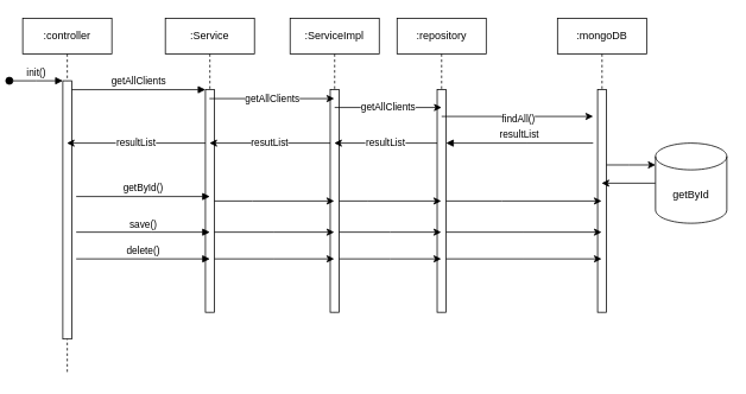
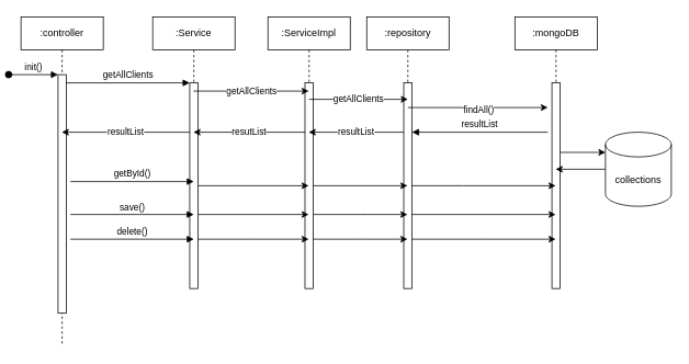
  <mxCell id="0" />
  <mxCell id="1" parent="0" />
  <mxCell id="2" value=":controller" style="shape=umlLifeline;perimeter=lifelinePerimeter;whiteSpace=wrap;html=1;container=0;dropTarget=0;collapsible=0;recursiveResize=0;outlineConnect=0;portConstraint=eastwest;newEdgeStyle={&quot;edgeStyle&quot;:&quot;elbowEdgeStyle&quot;,&quot;elbow&quot;:&quot;vertical&quot;,&quot;curved&quot;:0,&quot;rounded&quot;:0};" parent="1" vertex="1"><mxGeometry x="20" y="20" width="100" height="400" as="geometry" /></mxCell>
  <mxCell id="3" value="" style="html=1;points=[];perimeter=orthogonalPerimeter;outlineConnect=0;targetShapes=umlLifeline;portConstraint=eastwest;newEdgeStyle={&quot;edgeStyle&quot;:&quot;elbowEdgeStyle&quot;,&quot;elbow&quot;:&quot;vertical&quot;,&quot;curved&quot;:0,&quot;rounded&quot;:0};" parent="2" vertex="1"><mxGeometry x="45" y="70" width="10" height="290" as="geometry" /></mxCell>
  <mxCell id="4" value="init()" style="html=1;verticalAlign=bottom;startArrow=oval;endArrow=block;startSize=8;edgeStyle=elbowEdgeStyle;elbow=vertical;curved=0;rounded=0;" parent="2" target="3" edge="1"><mxGeometry relative="1" as="geometry"><mxPoint x="-15" y="70" as="sourcePoint" /></mxGeometry></mxCell>
  <mxCell id="5" value=":Service" style="shape=umlLifeline;perimeter=lifelinePerimeter;whiteSpace=wrap;html=1;container=0;dropTarget=0;collapsible=0;recursiveResize=0;outlineConnect=0;portConstraint=eastwest;newEdgeStyle={&quot;edgeStyle&quot;:&quot;elbowEdgeStyle&quot;,&quot;elbow&quot;:&quot;vertical&quot;,&quot;curved&quot;:0,&quot;rounded&quot;:0};" parent="1" vertex="1"><mxGeometry x="180" y="20" width="100" height="330" as="geometry" /></mxCell>
  <mxCell id="6" value="" style="html=1;points=[];perimeter=orthogonalPerimeter;outlineConnect=0;targetShapes=umlLifeline;portConstraint=eastwest;newEdgeStyle={&quot;edgeStyle&quot;:&quot;elbowEdgeStyle&quot;,&quot;elbow&quot;:&quot;vertical&quot;,&quot;curved&quot;:0,&quot;rounded&quot;:0};" parent="5" vertex="1"><mxGeometry x="45" y="80" width="10" height="250" as="geometry" /></mxCell>
  <mxCell id="7" value="getAllClients" style="html=1;verticalAlign=bottom;endArrow=block;edgeStyle=elbowEdgeStyle;elbow=vertical;curved=0;rounded=0;" parent="1" source="3" target="6" edge="1"><mxGeometry relative="1" as="geometry"><mxPoint x="175" y="110" as="sourcePoint" /><Array as="points"><mxPoint x="160" y="100" /></Array></mxGeometry></mxCell>
  <mxCell id="8" value="resultList" style="html=1;verticalAlign=bottom;endArrow=block;edgeStyle=elbowEdgeStyle;elbow=vertical;curved=0;rounded=0;" parent="1" edge="1"><mxGeometry x="0.006" relative="1" as="geometry"><mxPoint x="660" y="160" as="sourcePoint" /><Array as="points"><mxPoint x="585" y="160" /></Array><mxPoint x="495" y="160" as="targetPoint" /><mxPoint as="offset" /></mxGeometry></mxCell>
  <mxCell id="9" value=":ServiceImpl" style="shape=umlLifeline;perimeter=lifelinePerimeter;whiteSpace=wrap;html=1;container=0;dropTarget=0;collapsible=0;recursiveResize=0;outlineConnect=0;portConstraint=eastwest;newEdgeStyle={&quot;edgeStyle&quot;:&quot;elbowEdgeStyle&quot;,&quot;elbow&quot;:&quot;vertical&quot;,&quot;curved&quot;:0,&quot;rounded&quot;:0};" vertex="1" parent="1"><mxGeometry x="320" y="20" width="100" height="330" as="geometry" /></mxCell>
  <mxCell id="10" value="" style="html=1;points=[];perimeter=orthogonalPerimeter;outlineConnect=0;targetShapes=umlLifeline;portConstraint=eastwest;newEdgeStyle={&quot;edgeStyle&quot;:&quot;elbowEdgeStyle&quot;,&quot;elbow&quot;:&quot;vertical&quot;,&quot;curved&quot;:0,&quot;rounded&quot;:0};" vertex="1" parent="9"><mxGeometry x="45" y="80" width="10" height="250" as="geometry" /></mxCell>
  <mxCell id="11" value="&lt;span style=&quot;color: rgb(0, 0, 0); font-family: Helvetica; font-size: 11px; font-style: normal; font-variant-ligatures: normal; font-variant-caps: normal; font-weight: 400; letter-spacing: normal; orphans: 2; text-align: center; text-indent: 0px; text-transform: none; widows: 2; word-spacing: 0px; -webkit-text-stroke-width: 0px; white-space: nowrap; background-color: rgb(255, 255, 255); text-decoration-thickness: initial; text-decoration-style: initial; text-decoration-color: initial; display: inline !important; float: none;&quot;&gt;getAllClients&lt;/span&gt;" style="endArrow=classic;html=1;rounded=0;" edge="1" parent="1"><mxGeometry width="50" height="50" relative="1" as="geometry"><mxPoint x="229.5" y="110" as="sourcePoint" /><mxPoint x="369.5" y="110" as="targetPoint" /></mxGeometry></mxCell>
  <mxCell id="12" value=":repository" style="shape=umlLifeline;perimeter=lifelinePerimeter;whiteSpace=wrap;html=1;container=0;dropTarget=0;collapsible=0;recursiveResize=0;outlineConnect=0;portConstraint=eastwest;newEdgeStyle={&quot;edgeStyle&quot;:&quot;elbowEdgeStyle&quot;,&quot;elbow&quot;:&quot;vertical&quot;,&quot;curved&quot;:0,&quot;rounded&quot;:0};" vertex="1" parent="1"><mxGeometry x="440" y="20" width="100" height="330" as="geometry" /></mxCell>
  <mxCell id="13" value="" style="html=1;points=[];perimeter=orthogonalPerimeter;outlineConnect=0;targetShapes=umlLifeline;portConstraint=eastwest;newEdgeStyle={&quot;edgeStyle&quot;:&quot;elbowEdgeStyle&quot;,&quot;elbow&quot;:&quot;vertical&quot;,&quot;curved&quot;:0,&quot;rounded&quot;:0};" vertex="1" parent="12"><mxGeometry x="45" y="80" width="10" height="250" as="geometry" /></mxCell>
  <mxCell id="14" value="&lt;span style=&quot;color: rgb(0, 0, 0); font-family: Helvetica; font-size: 11px; font-style: normal; font-variant-ligatures: normal; font-variant-caps: normal; font-weight: 400; letter-spacing: normal; orphans: 2; text-align: center; text-indent: 0px; text-transform: none; widows: 2; word-spacing: 0px; -webkit-text-stroke-width: 0px; white-space: nowrap; background-color: rgb(255, 255, 255); text-decoration-thickness: initial; text-decoration-style: initial; text-decoration-color: initial; display: inline !important; float: none;&quot;&gt;getAllClients&lt;/span&gt;" style="endArrow=classic;html=1;rounded=0;" edge="1" parent="1"><mxGeometry width="50" height="50" relative="1" as="geometry"><mxPoint x="370" y="120" as="sourcePoint" /><mxPoint x="490" y="120" as="targetPoint" /></mxGeometry></mxCell>
  <mxCell id="15" value="" style="endArrow=classic;html=1;rounded=0;" edge="1" parent="1"><mxGeometry width="50" height="50" relative="1" as="geometry"><mxPoint x="490" y="130" as="sourcePoint" /><mxPoint x="660" y="130" as="targetPoint" /></mxGeometry></mxCell>
  <mxCell id="16" value="findAll()" style="edgeLabel;html=1;align=center;verticalAlign=middle;resizable=0;points=[];" vertex="1" connectable="0" parent="15"><mxGeometry x="-0.002" y="-2" relative="1" as="geometry"><mxPoint as="offset" /></mxGeometry></mxCell>
  <mxCell id="17" value="getById()" style="html=1;verticalAlign=bottom;endArrow=block;edgeStyle=elbowEdgeStyle;elbow=vertical;curved=0;rounded=0;" edge="1" parent="1"><mxGeometry relative="1" as="geometry"><mxPoint x="80" y="220" as="sourcePoint" /><Array as="points"><mxPoint x="165" y="220" /></Array><mxPoint x="230" y="220" as="targetPoint" /></mxGeometry></mxCell>
  <mxCell id="18" style="edgeStyle=elbowEdgeStyle;rounded=0;orthogonalLoop=1;jettySize=auto;html=1;elbow=vertical;curved=0;" edge="1" parent="1" source="6" target="9"><mxGeometry relative="1" as="geometry" /></mxCell>
  <mxCell id="19" style="edgeStyle=elbowEdgeStyle;rounded=0;orthogonalLoop=1;jettySize=auto;html=1;elbow=vertical;curved=0;" edge="1" parent="1" source="10" target="12"><mxGeometry relative="1" as="geometry" /></mxCell>
  <mxCell id="20" value=":mongoDB" style="shape=umlLifeline;perimeter=lifelinePerimeter;whiteSpace=wrap;html=1;container=0;dropTarget=0;collapsible=0;recursiveResize=0;outlineConnect=0;portConstraint=eastwest;newEdgeStyle={&quot;edgeStyle&quot;:&quot;elbowEdgeStyle&quot;,&quot;elbow&quot;:&quot;vertical&quot;,&quot;curved&quot;:0,&quot;rounded&quot;:0};" vertex="1" parent="1"><mxGeometry x="620" y="20" width="100" height="330" as="geometry" /></mxCell>
  <mxCell id="21" value="" style="html=1;points=[];perimeter=orthogonalPerimeter;outlineConnect=0;targetShapes=umlLifeline;portConstraint=eastwest;newEdgeStyle={&quot;edgeStyle&quot;:&quot;elbowEdgeStyle&quot;,&quot;elbow&quot;:&quot;vertical&quot;,&quot;curved&quot;:0,&quot;rounded&quot;:0};" vertex="1" parent="20"><mxGeometry x="45" y="80" width="10" height="250" as="geometry" /></mxCell>
  <mxCell id="22" style="edgeStyle=elbowEdgeStyle;rounded=0;orthogonalLoop=1;jettySize=auto;html=1;elbow=vertical;curved=0;" edge="1" parent="1" source="13" target="20"><mxGeometry relative="1" as="geometry" /></mxCell>
  <mxCell id="23" value="save()" style="html=1;verticalAlign=bottom;endArrow=block;edgeStyle=elbowEdgeStyle;elbow=vertical;curved=0;rounded=0;" edge="1" parent="1"><mxGeometry relative="1" as="geometry"><mxPoint x="80" y="260" as="sourcePoint" /><Array as="points"><mxPoint x="165" y="260" /></Array><mxPoint x="230" y="260" as="targetPoint" /></mxGeometry></mxCell>
  <mxCell id="24" value="delete()" style="html=1;verticalAlign=bottom;endArrow=block;edgeStyle=elbowEdgeStyle;elbow=vertical;curved=0;rounded=0;" edge="1" parent="1"><mxGeometry relative="1" as="geometry"><mxPoint x="80" y="290" as="sourcePoint" /><Array as="points"><mxPoint x="165" y="290" /></Array><mxPoint x="230" y="290" as="targetPoint" /></mxGeometry></mxCell>
  <mxCell id="25" style="edgeStyle=elbowEdgeStyle;rounded=0;orthogonalLoop=1;jettySize=auto;html=1;elbow=vertical;curved=0;" edge="1" parent="1"><mxGeometry relative="1" as="geometry"><mxPoint x="235" y="260" as="sourcePoint" /><mxPoint x="369.5" y="260" as="targetPoint" /></mxGeometry></mxCell>
  <mxCell id="26" style="edgeStyle=elbowEdgeStyle;rounded=0;orthogonalLoop=1;jettySize=auto;html=1;elbow=vertical;curved=0;" edge="1" parent="1"><mxGeometry relative="1" as="geometry"><mxPoint x="375" y="260" as="sourcePoint" /><mxPoint x="489.5" y="260" as="targetPoint" /></mxGeometry></mxCell>
  <mxCell id="27" style="edgeStyle=elbowEdgeStyle;rounded=0;orthogonalLoop=1;jettySize=auto;html=1;elbow=vertical;curved=0;" edge="1" parent="1"><mxGeometry relative="1" as="geometry"><mxPoint x="495" y="260" as="sourcePoint" /><mxPoint x="669.5" y="260" as="targetPoint" /></mxGeometry></mxCell>
  <mxCell id="28" style="edgeStyle=elbowEdgeStyle;rounded=0;orthogonalLoop=1;jettySize=auto;html=1;elbow=vertical;curved=0;" edge="1" parent="1"><mxGeometry relative="1" as="geometry"><mxPoint x="235" y="290" as="sourcePoint" /><mxPoint x="369.5" y="290" as="targetPoint" /></mxGeometry></mxCell>
  <mxCell id="29" style="edgeStyle=elbowEdgeStyle;rounded=0;orthogonalLoop=1;jettySize=auto;html=1;elbow=vertical;curved=0;" edge="1" parent="1"><mxGeometry relative="1" as="geometry"><mxPoint x="375" y="290" as="sourcePoint" /><mxPoint x="489.5" y="290" as="targetPoint" /></mxGeometry></mxCell>
  <mxCell id="30" style="edgeStyle=elbowEdgeStyle;rounded=0;orthogonalLoop=1;jettySize=auto;html=1;elbow=vertical;curved=0;" edge="1" parent="1"><mxGeometry relative="1" as="geometry"><mxPoint x="495" y="290" as="sourcePoint" /><mxPoint x="669.5" y="290" as="targetPoint" /></mxGeometry></mxCell>
  <mxCell id="31" value="resultList" style="edgeStyle=elbowEdgeStyle;rounded=0;orthogonalLoop=1;jettySize=auto;html=1;elbow=vertical;curved=0;" edge="1" parent="1"><mxGeometry relative="1" as="geometry"><mxPoint x="485" y="160" as="sourcePoint" /><mxPoint x="369.5" y="160" as="targetPoint" /></mxGeometry></mxCell>
  <mxCell id="32" value="resutList" style="edgeStyle=elbowEdgeStyle;rounded=0;orthogonalLoop=1;jettySize=auto;html=1;elbow=vertical;curved=0;" edge="1" parent="1"><mxGeometry relative="1" as="geometry"><mxPoint x="365" y="160" as="sourcePoint" /><mxPoint x="229.5" y="160" as="targetPoint" /></mxGeometry></mxCell>
  <mxCell id="33" value="resultList" style="edgeStyle=elbowEdgeStyle;rounded=0;orthogonalLoop=1;jettySize=auto;html=1;elbow=vertical;curved=0;" edge="1" parent="1"><mxGeometry relative="1" as="geometry"><mxPoint x="225" y="160" as="sourcePoint" /><mxPoint x="69.5" y="160" as="targetPoint" /></mxGeometry></mxCell>
  <mxCell id="34" style="edgeStyle=orthogonalEdgeStyle;rounded=0;orthogonalLoop=1;jettySize=auto;html=1;" edge="1" parent="1" source="35" target="20"><mxGeometry relative="1" as="geometry"><Array as="points"><mxPoint x="720" y="185" /><mxPoint x="720" y="185" /></Array></mxGeometry></mxCell>
- <mxCell id="35" value="getById" style="shape=cylinder3;whiteSpace=wrap;html=1;boundedLbl=1;backgroundOutline=1;size=15;" vertex="1" parent="1"><mxGeometry x="730" y="160" width="80" height="90" as="geometry" /></mxCell>
+ <mxCell id="35" value="collections" style="shape=cylinder3;whiteSpace=wrap;html=1;boundedLbl=1;backgroundOutline=1;size=15;" vertex="1" parent="1"><mxGeometry x="730" y="160" width="80" height="90" as="geometry" /></mxCell>
  <mxCell id="36" style="edgeStyle=elbowEdgeStyle;rounded=0;orthogonalLoop=1;jettySize=auto;html=1;elbow=vertical;curved=0;" edge="1" parent="1"><mxGeometry relative="1" as="geometry"><mxPoint x="675" y="184.5" as="sourcePoint" /><mxPoint x="730" y="184.5" as="targetPoint" /><Array as="points"><mxPoint x="700" y="184.5" /></Array></mxGeometry></mxCell>
